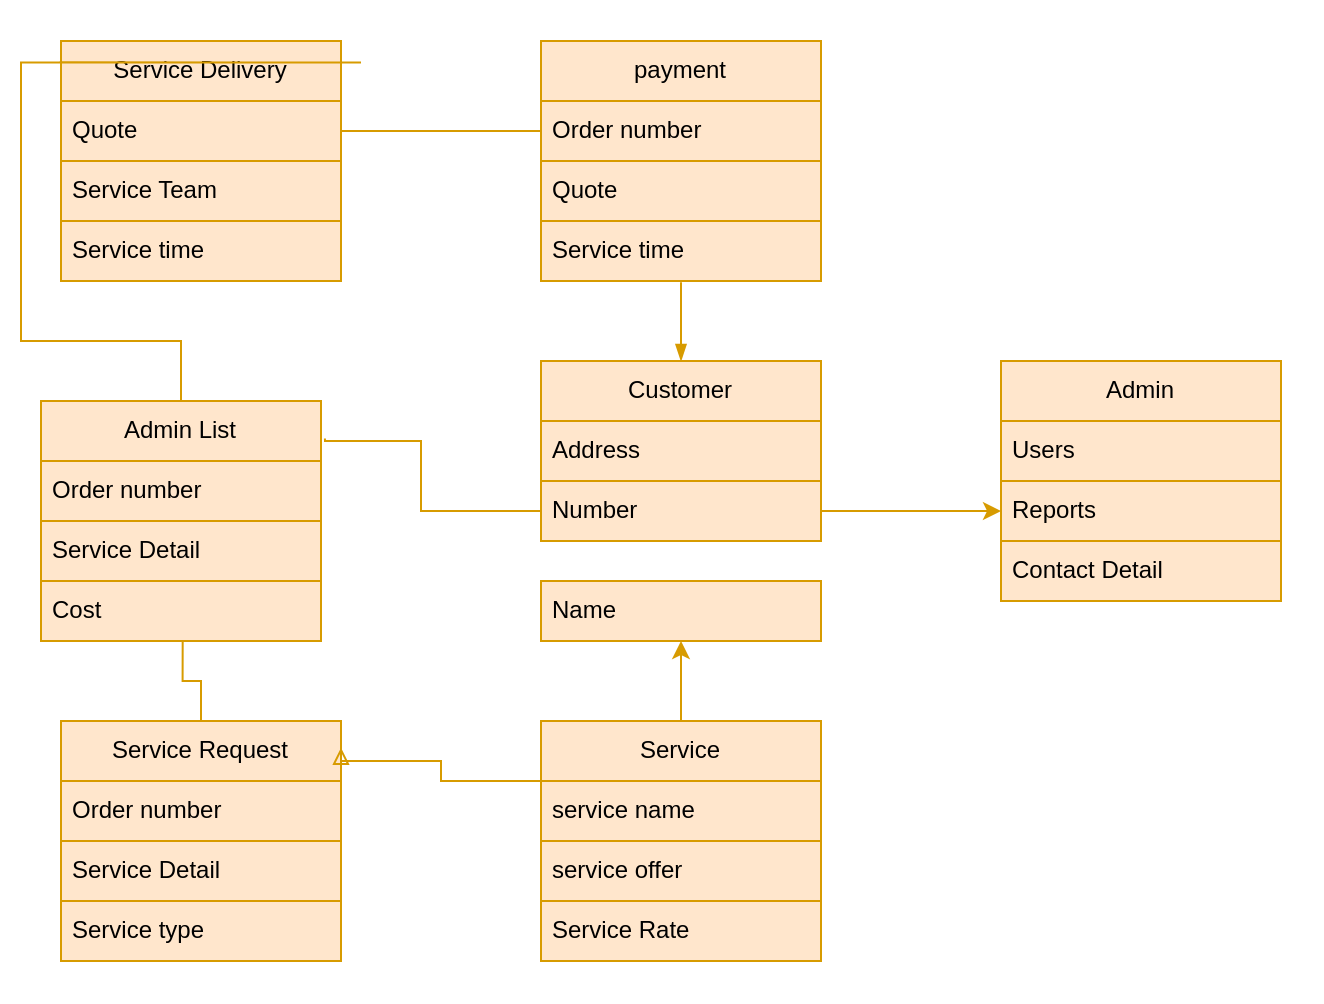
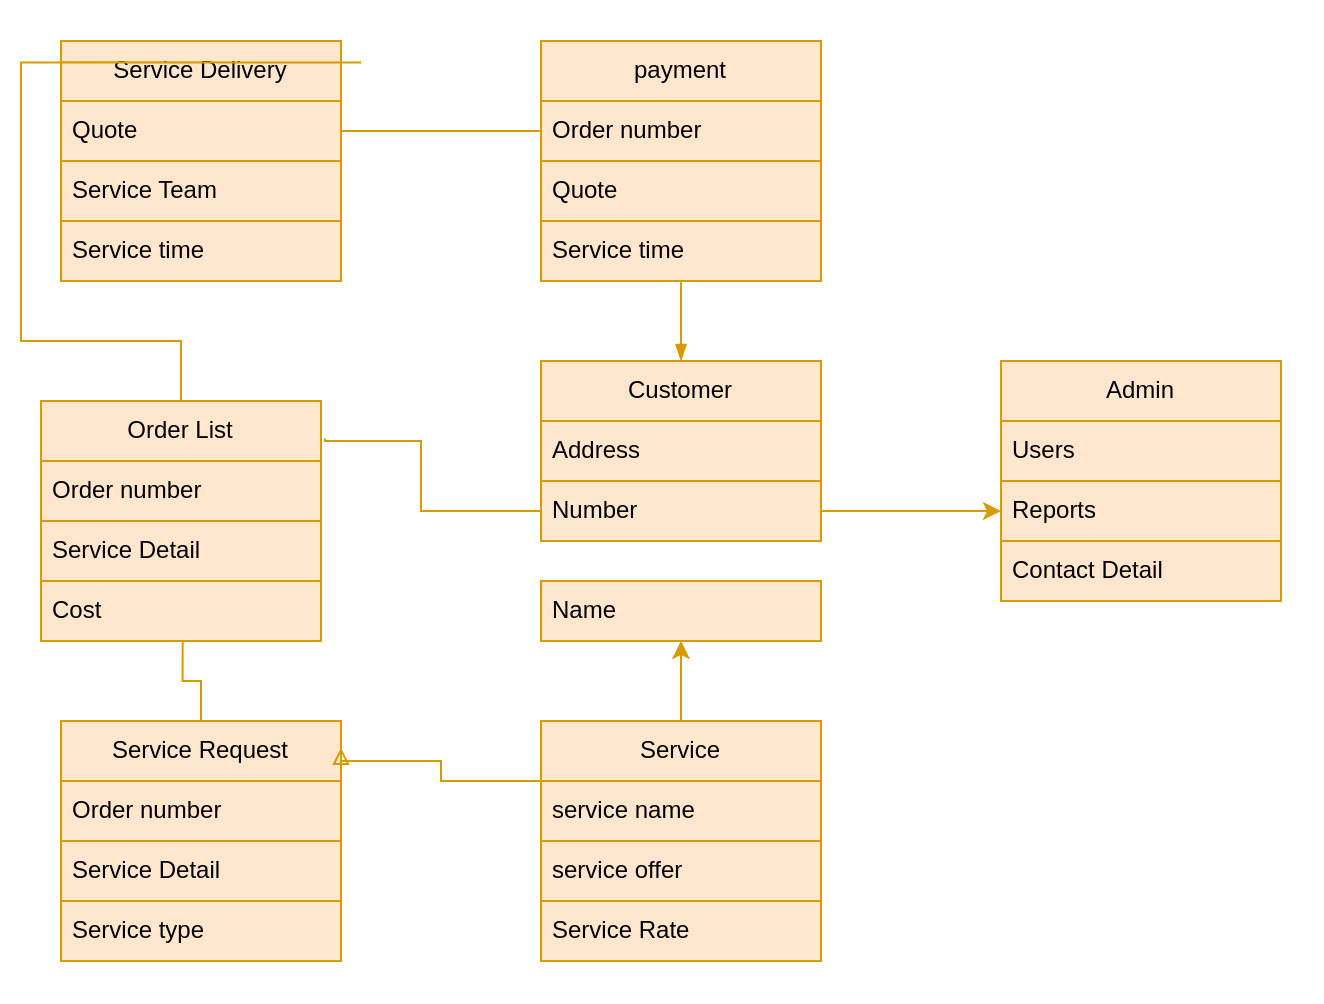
  <mxCell id="0" />
  <mxCell id="1" parent="0" />
  <mxCell id="2" style="edgeStyle=orthogonalEdgeStyle;rounded=0;orthogonalLoop=1;jettySize=auto;html=1;entryX=0.5;entryY=1.022;entryDx=0;entryDy=0;entryPerimeter=0;endArrow=none;endFill=0;fillColor=#ffe6cc;strokeColor=#d79b00;startArrow=blockThin;startFill=1;" edge="1" parent="1" source="3" target="27"><mxGeometry relative="1" as="geometry" /></mxCell>
  <mxCell id="3" value="Customer" style="swimlane;fontStyle=0;childLayout=stackLayout;horizontal=1;startSize=30;horizontalStack=0;resizeParent=1;resizeParentMax=0;resizeLast=0;collapsible=1;marginBottom=0;whiteSpace=wrap;html=1;fillColor=#ffe6cc;strokeColor=#d79b00;" vertex="1" parent="1"><mxGeometry x="270" y="180" width="140" height="90" as="geometry" /></mxCell>
  <mxCell id="4" value="Address" style="text;strokeColor=#d79b00;fillColor=#ffe6cc;align=left;verticalAlign=middle;spacingLeft=4;spacingRight=4;overflow=hidden;points=[[0,0.5],[1,0.5]];portConstraint=eastwest;rotatable=0;whiteSpace=wrap;html=1;" vertex="1" parent="3"><mxGeometry y="30" width="140" height="30" as="geometry" /></mxCell>
  <mxCell id="5" value="Number" style="text;strokeColor=#d79b00;fillColor=#ffe6cc;align=left;verticalAlign=middle;spacingLeft=4;spacingRight=4;overflow=hidden;points=[[0,0.5],[1,0.5]];portConstraint=eastwest;rotatable=0;whiteSpace=wrap;html=1;" vertex="1" parent="3"><mxGeometry y="60" width="140" height="30" as="geometry" /></mxCell>
  <mxCell id="6" value="Admin" style="swimlane;fontStyle=0;childLayout=stackLayout;horizontal=1;startSize=30;horizontalStack=0;resizeParent=1;resizeParentMax=0;resizeLast=0;collapsible=1;marginBottom=0;whiteSpace=wrap;html=1;fillColor=#ffe6cc;strokeColor=#d79b00;" vertex="1" parent="1"><mxGeometry x="500" y="180" width="140" height="120" as="geometry" /></mxCell>
  <mxCell id="7" value="Users" style="text;strokeColor=#d79b00;fillColor=#ffe6cc;align=left;verticalAlign=middle;spacingLeft=4;spacingRight=4;overflow=hidden;points=[[0,0.5],[1,0.5]];portConstraint=eastwest;rotatable=0;whiteSpace=wrap;html=1;" vertex="1" parent="6"><mxGeometry y="30" width="140" height="30" as="geometry" /></mxCell>
  <mxCell id="8" value="Reports" style="text;strokeColor=#d79b00;fillColor=#ffe6cc;align=left;verticalAlign=middle;spacingLeft=4;spacingRight=4;overflow=hidden;points=[[0,0.5],[1,0.5]];portConstraint=eastwest;rotatable=0;whiteSpace=wrap;html=1;" vertex="1" parent="6"><mxGeometry y="60" width="140" height="30" as="geometry" /></mxCell>
  <mxCell id="9" value="Contact Detail" style="text;strokeColor=#d79b00;fillColor=#ffe6cc;align=left;verticalAlign=middle;spacingLeft=4;spacingRight=4;overflow=hidden;points=[[0,0.5],[1,0.5]];portConstraint=eastwest;rotatable=0;whiteSpace=wrap;html=1;" vertex="1" parent="6"><mxGeometry y="90" width="140" height="30" as="geometry" /></mxCell>
  <mxCell id="10" style="edgeStyle=orthogonalEdgeStyle;rounded=0;orthogonalLoop=1;jettySize=auto;html=1;entryX=0.5;entryY=1;entryDx=0;entryDy=0;entryPerimeter=0;fillColor=#ffe6cc;strokeColor=#d79b00;" edge="1" parent="1" source="11" target="37"><mxGeometry relative="1" as="geometry" /></mxCell>
  <mxCell id="11" value="Service" style="swimlane;fontStyle=0;childLayout=stackLayout;horizontal=1;startSize=30;horizontalStack=0;resizeParent=1;resizeParentMax=0;resizeLast=0;collapsible=1;marginBottom=0;whiteSpace=wrap;html=1;fillColor=#ffe6cc;strokeColor=#d79b00;" vertex="1" parent="1"><mxGeometry x="270" y="360" width="140" height="120" as="geometry" /></mxCell>
  <mxCell id="12" value="service name" style="text;strokeColor=#d79b00;fillColor=#ffe6cc;align=left;verticalAlign=middle;spacingLeft=4;spacingRight=4;overflow=hidden;points=[[0,0.5],[1,0.5]];portConstraint=eastwest;rotatable=0;whiteSpace=wrap;html=1;" vertex="1" parent="11"><mxGeometry y="30" width="140" height="30" as="geometry" /></mxCell>
  <mxCell id="13" value="service offer" style="text;strokeColor=#d79b00;fillColor=#ffe6cc;align=left;verticalAlign=middle;spacingLeft=4;spacingRight=4;overflow=hidden;points=[[0,0.5],[1,0.5]];portConstraint=eastwest;rotatable=0;whiteSpace=wrap;html=1;" vertex="1" parent="11"><mxGeometry y="60" width="140" height="30" as="geometry" /></mxCell>
  <mxCell id="14" value="Service Rate" style="text;strokeColor=#d79b00;fillColor=#ffe6cc;align=left;verticalAlign=middle;spacingLeft=4;spacingRight=4;overflow=hidden;points=[[0,0.5],[1,0.5]];portConstraint=eastwest;rotatable=0;whiteSpace=wrap;html=1;" vertex="1" parent="11"><mxGeometry y="90" width="140" height="30" as="geometry" /></mxCell>
  <mxCell id="15" style="edgeStyle=orthogonalEdgeStyle;rounded=0;orthogonalLoop=1;jettySize=auto;html=1;entryX=0.506;entryY=0.992;entryDx=0;entryDy=0;entryPerimeter=0;endArrow=none;endFill=0;fillColor=#ffe6cc;strokeColor=#d79b00;" edge="1" parent="1" source="16" target="34"><mxGeometry relative="1" as="geometry"><Array as="points" /></mxGeometry></mxCell>
  <mxCell id="16" value="Service Request" style="swimlane;fontStyle=0;childLayout=stackLayout;horizontal=1;startSize=30;horizontalStack=0;resizeParent=1;resizeParentMax=0;resizeLast=0;collapsible=1;marginBottom=0;whiteSpace=wrap;html=1;fillColor=#ffe6cc;strokeColor=#d79b00;" vertex="1" parent="1"><mxGeometry x="30" y="360" width="140" height="120" as="geometry" /></mxCell>
  <mxCell id="17" value="Order number" style="text;strokeColor=#d79b00;fillColor=#ffe6cc;align=left;verticalAlign=middle;spacingLeft=4;spacingRight=4;overflow=hidden;points=[[0,0.5],[1,0.5]];portConstraint=eastwest;rotatable=0;whiteSpace=wrap;html=1;" vertex="1" parent="16"><mxGeometry y="30" width="140" height="30" as="geometry" /></mxCell>
  <mxCell id="18" value="Service Detail" style="text;strokeColor=#d79b00;fillColor=#ffe6cc;align=left;verticalAlign=middle;spacingLeft=4;spacingRight=4;overflow=hidden;points=[[0,0.5],[1,0.5]];portConstraint=eastwest;rotatable=0;whiteSpace=wrap;html=1;" vertex="1" parent="16"><mxGeometry y="60" width="140" height="30" as="geometry" /></mxCell>
  <mxCell id="19" value="Service type" style="text;strokeColor=#d79b00;fillColor=#ffe6cc;align=left;verticalAlign=middle;spacingLeft=4;spacingRight=4;overflow=hidden;points=[[0,0.5],[1,0.5]];portConstraint=eastwest;rotatable=0;whiteSpace=wrap;html=1;" vertex="1" parent="16"><mxGeometry y="90" width="140" height="30" as="geometry" /></mxCell>
  <mxCell id="20" value="Service Delivery" style="swimlane;fontStyle=0;childLayout=stackLayout;horizontal=1;startSize=30;horizontalStack=0;resizeParent=1;resizeParentMax=0;resizeLast=0;collapsible=1;marginBottom=0;whiteSpace=wrap;html=1;fillColor=#ffe6cc;strokeColor=#d79b00;" vertex="1" parent="1"><mxGeometry x="30" y="20" width="140" height="120" as="geometry" /></mxCell>
  <mxCell id="21" value="Quote" style="text;strokeColor=#d79b00;fillColor=#ffe6cc;align=left;verticalAlign=middle;spacingLeft=4;spacingRight=4;overflow=hidden;points=[[0,0.5],[1,0.5]];portConstraint=eastwest;rotatable=0;whiteSpace=wrap;html=1;" vertex="1" parent="20"><mxGeometry y="30" width="140" height="30" as="geometry" /></mxCell>
  <mxCell id="22" value="Service Team" style="text;strokeColor=#d79b00;fillColor=#ffe6cc;align=left;verticalAlign=middle;spacingLeft=4;spacingRight=4;overflow=hidden;points=[[0,0.5],[1,0.5]];portConstraint=eastwest;rotatable=0;whiteSpace=wrap;html=1;" vertex="1" parent="20"><mxGeometry y="60" width="140" height="30" as="geometry" /></mxCell>
  <mxCell id="23" value="Service time" style="text;strokeColor=#d79b00;fillColor=#ffe6cc;align=left;verticalAlign=middle;spacingLeft=4;spacingRight=4;overflow=hidden;points=[[0,0.5],[1,0.5]];portConstraint=eastwest;rotatable=0;whiteSpace=wrap;html=1;" vertex="1" parent="20"><mxGeometry y="90" width="140" height="30" as="geometry" /></mxCell>
  <mxCell id="24" value="payment" style="swimlane;fontStyle=0;childLayout=stackLayout;horizontal=1;startSize=30;horizontalStack=0;resizeParent=1;resizeParentMax=0;resizeLast=0;collapsible=1;marginBottom=0;whiteSpace=wrap;html=1;fillColor=#ffe6cc;strokeColor=#d79b00;" vertex="1" parent="1"><mxGeometry x="270" y="20" width="140" height="120" as="geometry" /></mxCell>
  <mxCell id="25" value="Order number" style="text;strokeColor=#d79b00;fillColor=#ffe6cc;align=left;verticalAlign=middle;spacingLeft=4;spacingRight=4;overflow=hidden;points=[[0,0.5],[1,0.5]];portConstraint=eastwest;rotatable=0;whiteSpace=wrap;html=1;" vertex="1" parent="24"><mxGeometry y="30" width="140" height="30" as="geometry" /></mxCell>
  <mxCell id="26" value="Quote" style="text;strokeColor=#d79b00;fillColor=#ffe6cc;align=left;verticalAlign=middle;spacingLeft=4;spacingRight=4;overflow=hidden;points=[[0,0.5],[1,0.5]];portConstraint=eastwest;rotatable=0;whiteSpace=wrap;html=1;" vertex="1" parent="24"><mxGeometry y="60" width="140" height="30" as="geometry" /></mxCell>
  <mxCell id="27" value="Service time" style="text;strokeColor=#d79b00;fillColor=#ffe6cc;align=left;verticalAlign=middle;spacingLeft=4;spacingRight=4;overflow=hidden;points=[[0,0.5],[1,0.5]];portConstraint=eastwest;rotatable=0;whiteSpace=wrap;html=1;" vertex="1" parent="24"><mxGeometry y="90" width="140" height="30" as="geometry" /></mxCell>
  <mxCell id="28" style="edgeStyle=orthogonalEdgeStyle;rounded=0;orthogonalLoop=1;jettySize=auto;html=1;fillColor=#ffe6cc;strokeColor=#d79b00;" edge="1" parent="1" source="5" target="8"><mxGeometry relative="1" as="geometry" /></mxCell>
  <mxCell id="29" style="edgeStyle=orthogonalEdgeStyle;rounded=0;orthogonalLoop=1;jettySize=auto;html=1;entryX=0;entryY=0.5;entryDx=0;entryDy=0;exitX=1.014;exitY=0.156;exitDx=0;exitDy=0;exitPerimeter=0;fillColor=#ffe6cc;strokeColor=#d79b00;endArrow=none;endFill=0;" edge="1" parent="1" source="31" target="5"><mxGeometry relative="1" as="geometry"><Array as="points"><mxPoint x="162" y="220" /><mxPoint x="210" y="220" /><mxPoint x="210" y="255" /></Array></mxGeometry></mxCell>
  <mxCell id="30" style="edgeStyle=orthogonalEdgeStyle;rounded=0;orthogonalLoop=1;jettySize=auto;html=1;entryX=-0.005;entryY=0.089;entryDx=0;entryDy=0;entryPerimeter=0;endArrow=none;endFill=0;fillColor=#ffe6cc;strokeColor=#d79b00;" edge="1" parent="1" source="31" target="20"><mxGeometry relative="1" as="geometry" /></mxCell>
- <mxCell id="31" value="Admin List" style="swimlane;fontStyle=0;childLayout=stackLayout;horizontal=1;startSize=30;horizontalStack=0;resizeParent=1;resizeParentMax=0;resizeLast=0;collapsible=1;marginBottom=0;whiteSpace=wrap;html=1;fillColor=#ffe6cc;strokeColor=#d79b00;" vertex="1" parent="1"><mxGeometry x="20" y="200" width="140" height="120" as="geometry" /></mxCell>
+ <mxCell id="31" value="Order List" style="swimlane;fontStyle=0;childLayout=stackLayout;horizontal=1;startSize=30;horizontalStack=0;resizeParent=1;resizeParentMax=0;resizeLast=0;collapsible=1;marginBottom=0;whiteSpace=wrap;html=1;fillColor=#ffe6cc;strokeColor=#d79b00;" vertex="1" parent="1"><mxGeometry x="20" y="200" width="140" height="120" as="geometry" /></mxCell>
  <mxCell id="32" value="Order number" style="text;strokeColor=#d79b00;fillColor=#ffe6cc;align=left;verticalAlign=middle;spacingLeft=4;spacingRight=4;overflow=hidden;points=[[0,0.5],[1,0.5]];portConstraint=eastwest;rotatable=0;whiteSpace=wrap;html=1;" vertex="1" parent="31"><mxGeometry y="30" width="140" height="30" as="geometry" /></mxCell>
  <mxCell id="33" value="Service Detail" style="text;strokeColor=#d79b00;fillColor=#ffe6cc;align=left;verticalAlign=middle;spacingLeft=4;spacingRight=4;overflow=hidden;points=[[0,0.5],[1,0.5]];portConstraint=eastwest;rotatable=0;whiteSpace=wrap;html=1;" vertex="1" parent="31"><mxGeometry y="60" width="140" height="30" as="geometry" /></mxCell>
  <mxCell id="34" value="Cost" style="text;strokeColor=#d79b00;fillColor=#ffe6cc;align=left;verticalAlign=middle;spacingLeft=4;spacingRight=4;overflow=hidden;points=[[0,0.5],[1,0.5]];portConstraint=eastwest;rotatable=0;whiteSpace=wrap;html=1;" vertex="1" parent="31"><mxGeometry y="90" width="140" height="30" as="geometry" /></mxCell>
  <mxCell id="35" style="edgeStyle=orthogonalEdgeStyle;rounded=0;orthogonalLoop=1;jettySize=auto;html=1;entryX=1;entryY=0.111;entryDx=0;entryDy=0;entryPerimeter=0;endArrow=block;endFill=0;fillColor=#ffe6cc;strokeColor=#d79b00;" edge="1" parent="1" source="12" target="16"><mxGeometry relative="1" as="geometry"><Array as="points"><mxPoint x="220" y="390" /><mxPoint x="220" y="380" /><mxPoint x="170" y="380" /></Array></mxGeometry></mxCell>
  <mxCell id="36" style="edgeStyle=orthogonalEdgeStyle;rounded=0;orthogonalLoop=1;jettySize=auto;html=1;entryX=0;entryY=0.5;entryDx=0;entryDy=0;endArrow=none;endFill=0;fillColor=#ffe6cc;strokeColor=#d79b00;" edge="1" parent="1" source="21" target="25"><mxGeometry relative="1" as="geometry" /></mxCell>
  <mxCell id="37" value="Name" style="text;strokeColor=#d79b00;fillColor=#ffe6cc;align=left;verticalAlign=middle;spacingLeft=4;spacingRight=4;overflow=hidden;points=[[0,0.5],[1,0.5]];portConstraint=eastwest;rotatable=0;whiteSpace=wrap;html=1;" vertex="1" parent="1"><mxGeometry x="270" y="290" width="140" height="30" as="geometry" /></mxCell>
